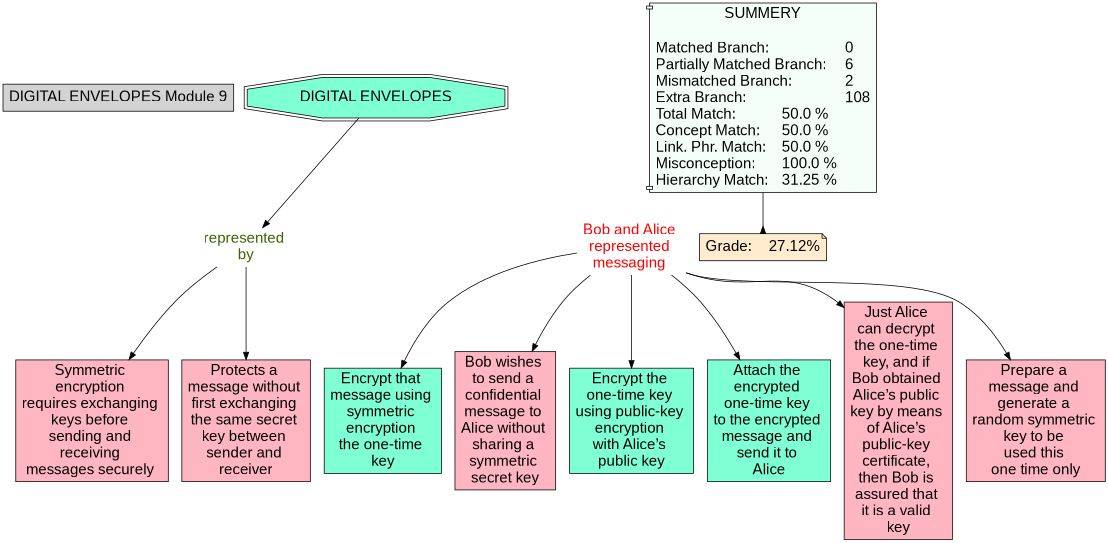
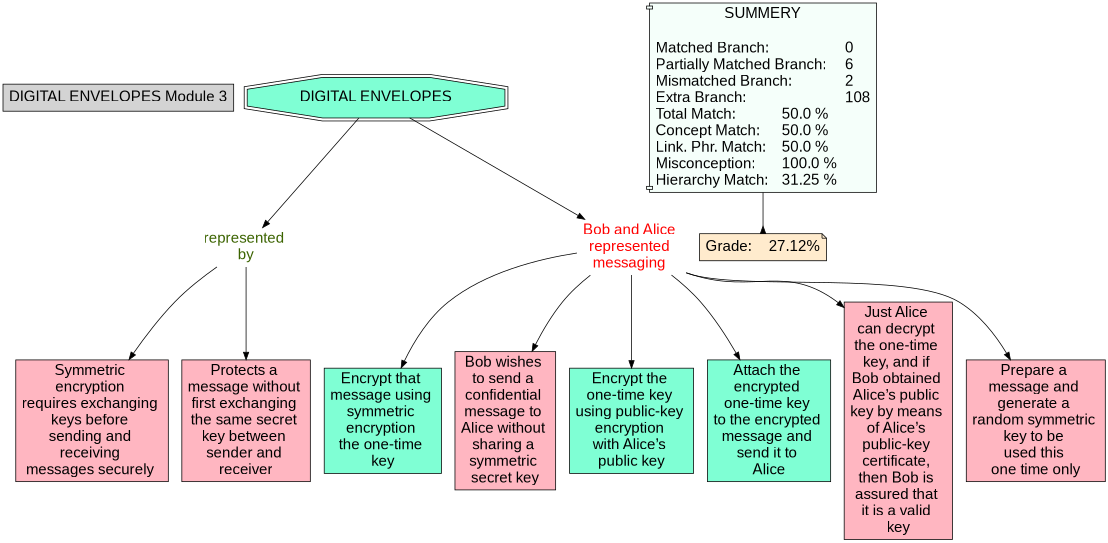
  digraph {
    fontname="Liberation Sans"
    node [Gsplines=true fontname="Liberation Sans" fontsize=20 shape=rect style=filled fillcolor="#FFB6C1"]
    edge [constraint=true fontname="Liberation Sans"]
-   n1 [label="DIGITAL ENVELOPES Module 9" fillcolor=""]
+   n1 [label="DIGITAL ENVELOPES Module 3" fillcolor=""]
    n2 [fontcolor="#3B6300" label="represented \nby" shape=none style="" fillcolor=""]
    n3 [label="Symmetric \nencryption \nrequires exchanging \nkeys before \nsending and \nreceiving \nmessages securely \n"]
    n4 [label="Protects a \nmessage without \nfirst exchanging \nthe same secret \nkey between \nsender and \nreceiver"]
    n5 [fontcolor=red label="Bob and Alice \nrepresented \nmessaging \n" shape=none style="" fillcolor=""]
    n6 [fillcolor=aquamarine label="Encrypt that \nmessage using \nsymmetric \nencryption \nthe one-time \nkey"]
    n7 [label="Bob wishes \nto send a \nconfidential \nmessage to \nAlice without \nsharing a \nsymmetric \nsecret key\n"]
    n8 [fillcolor=aquamarine label="Encrypt the \none-time key \nusing public-key \nencryption \nwith Alice’s \npublic key\n"]
    n9 [fillcolor=aquamarine label="Attach the \nencrypted \none-time key \nto the encrypted \nmessage and \nsend it to \nAlice"]
    n10 [label="Just Alice \ncan decrypt \nthe one-time \nkey, and if \nBob obtained \nAlice’s public \nkey by means \nof Alice’s \npublic-key \ncertificate, \nthen Bob is \nassured that \nit is a valid \nkey"]
    n11 [label="Prepare a \nmessage and \ngenerate a \nrandom symmetric \nkey to be \nused this \none time only\n"]
    n12 [fillcolor=aquamarine label="DIGITAL ENVELOPES\n" shape=doubleoctagon]
    n13 [fillcolor="#F5FFFA" label="SUMMERY\n\nMatched Branch:			0\lPartially Matched Branch:	6\lMismatched Branch:		2\lExtra Branch:				108\lTotal Match:		50.0 %\lConcept Match:	50.0 %\lLink. Phr. Match:	50.0 %\lMisconception:	100.0 %\lHierarchy Match:	31.25 %\l" shape=component]
    n14 [fillcolor="#FFEBCD" label="Grade:	27.12%" shape=note]
    n2 -> n3
    n2 -> n4
    n5 -> n6
    n5 -> n7
    n5 -> n8
    n5 -> n9
    n5 -> n10
    n5 -> n11
    n12 -> n2
+   n12 -> n5
    n13 -> n14 [arrowhead=inv color=black]
  }
